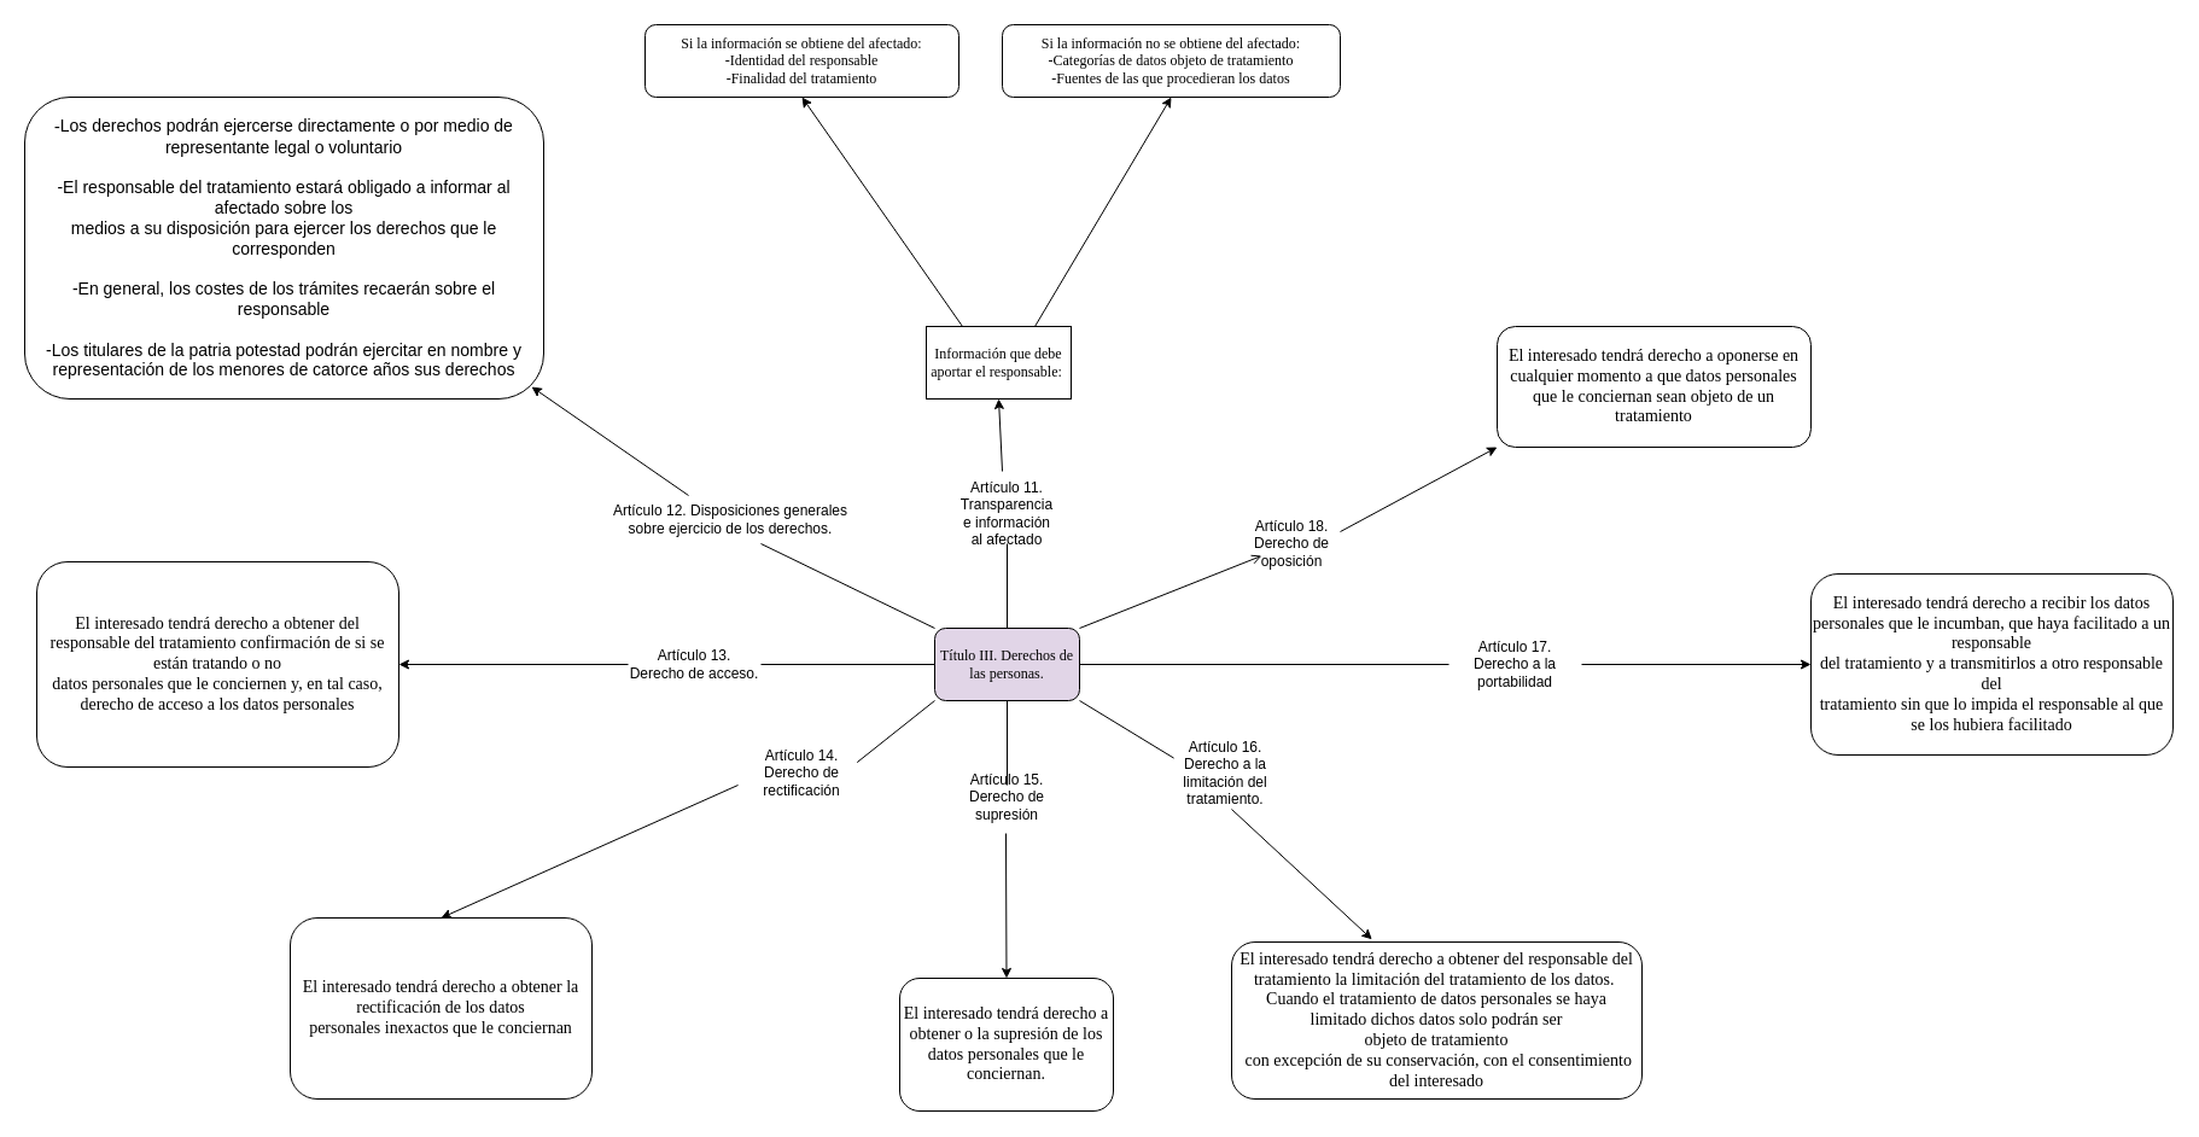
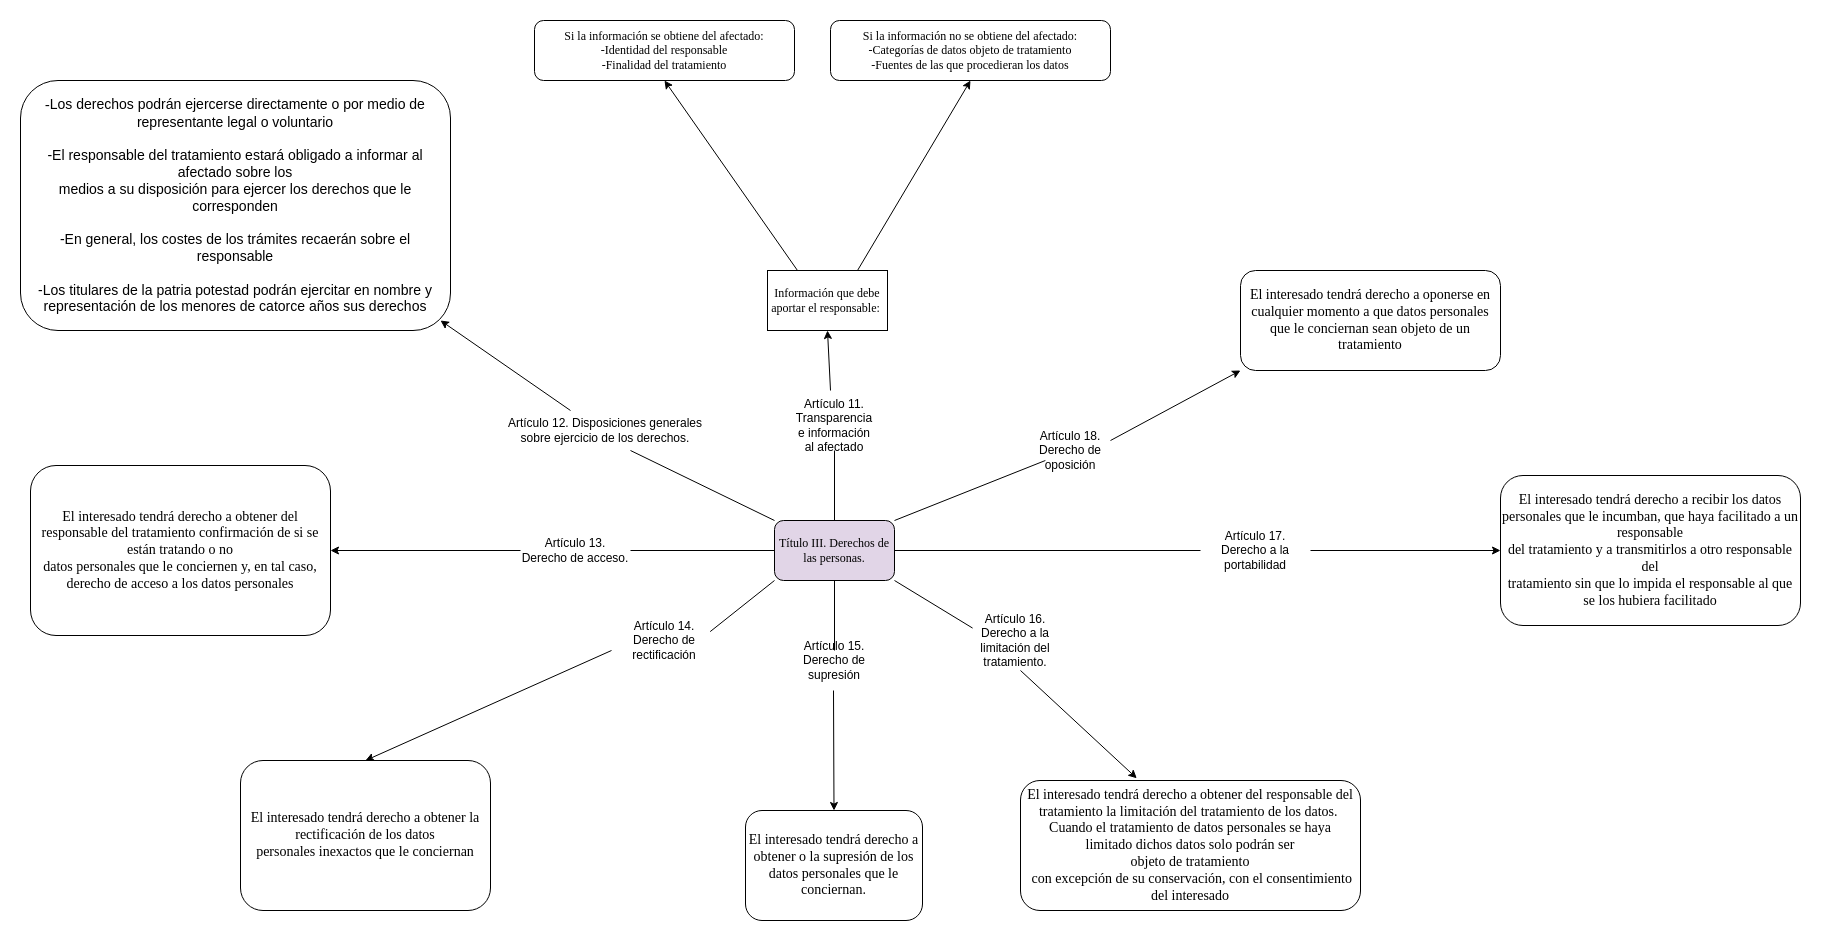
  <mxCell id="0" />
  <mxCell id="1" parent="0" />
  <mxCell id="2" value="&lt;font face=&quot;Verdana&quot;&gt;Título III. Derechos de las personas.&lt;/font&gt;" style="rounded=1;whiteSpace=wrap;html=1;fillColor=#e1d5e7;" vertex="1" parent="1"><mxGeometry x="774" y="520" width="120" height="60" as="geometry" /></mxCell>
  <mxCell id="3" value="&lt;font face=&quot;Verdana&quot;&gt;Información que debe aportar el responsable:&amp;nbsp;&lt;/font&gt;" style="whiteSpace=wrap;html=1;fillColor=#FFFFFF;rounded=0;" vertex="1" parent="1"><mxGeometry x="767" y="270" width="120" height="60" as="geometry" /></mxCell>
  <mxCell id="4" value="&lt;font style=&quot;font-size: 14px&quot;&gt;&lt;font face=&quot;Verdana&quot;&gt;-&lt;/font&gt;Los derechos&amp;nbsp;podrán ejercerse directamente o por medio de representante legal o voluntario&lt;br&gt;&lt;br&gt;-El responsable del tratamiento estará obligado a informar al afectado sobre los&lt;br&gt;medios a su disposición para ejercer los derechos que le corresponden&lt;br&gt;&lt;br&gt;-En general, los costes de los trámites recaerán sobre el responsable&lt;br&gt;&lt;br&gt;-Los titulares de la patria potestad podrán ejercitar en nombre y&lt;br&gt;representación de los menores de catorce años sus derechos&lt;/font&gt;" style="rounded=1;whiteSpace=wrap;html=1;fillColor=#FFFFFF;" vertex="1" parent="1"><mxGeometry x="20" y="80" width="430" height="250" as="geometry" /></mxCell>
  <mxCell id="5" value="&lt;font face=&quot;Verdana&quot; style=&quot;font-size: 14px&quot;&gt;El interesado tendrá derecho a obtener del responsable del tratamiento confirmación de si se están tratando o no&lt;br&gt;datos personales que le conciernen y, en tal caso, derecho de acceso a los datos personales&lt;/font&gt;" style="rounded=1;whiteSpace=wrap;html=1;fillColor=#FFFFFF;" vertex="1" parent="1"><mxGeometry x="30" y="465" width="300" height="170" as="geometry" /></mxCell>
  <mxCell id="6" value="&lt;font face=&quot;Verdana&quot; style=&quot;font-size: 14px&quot;&gt;El interesado tendrá derecho a obtener la rectificación de los datos&lt;br&gt;personales inexactos que le conciernan&lt;/font&gt;" style="rounded=1;whiteSpace=wrap;html=1;fillColor=#FFFFFF;" vertex="1" parent="1"><mxGeometry x="240" y="760" width="250" height="150" as="geometry" /></mxCell>
  <mxCell id="7" value="&lt;font face=&quot;Verdana&quot; style=&quot;font-size: 14px&quot;&gt;El interesado tendrá derecho a obtener&amp;nbsp;o la supresión de los&lt;br&gt;datos personales que le conciernan.&lt;/font&gt;" style="rounded=1;whiteSpace=wrap;html=1;fillColor=#FFFFFF;" vertex="1" parent="1"><mxGeometry x="745" y="810" width="177" height="110" as="geometry" /></mxCell>
  <mxCell id="8" value="&lt;font face=&quot;Verdana&quot; style=&quot;font-size: 14px&quot;&gt;&lt;font&gt;El interesado tendrá derecho a obtener del responsable del tratamiento la limitación del tratamiento de los datos.&amp;nbsp;&lt;br&gt;Cuando el tratamiento de datos personales se haya limitado&amp;nbsp;&lt;/font&gt;dichos datos solo podrán ser&lt;br&gt;objeto de tratamiento&lt;font&gt;&lt;br&gt;&amp;nbsp;con excepción de su conservación, con el consentimiento del interesado&lt;/font&gt;&lt;/font&gt;" style="rounded=1;whiteSpace=wrap;html=1;fillColor=#FFFFFF;" vertex="1" parent="1"><mxGeometry x="1020" y="780" width="340" height="130" as="geometry" /></mxCell>
  <mxCell id="9" value="&lt;font face=&quot;Verdana&quot; style=&quot;font-size: 14px&quot;&gt;El interesado tendrá derecho a recibir los datos personales que le incumban, que haya facilitado a un responsable&lt;br&gt;del tratamiento&amp;nbsp;y a transmitirlos a otro responsable del&lt;br&gt;tratamiento sin que lo impida el responsable al que se los hubiera facilitado&lt;/font&gt;" style="rounded=1;whiteSpace=wrap;html=1;fillColor=#FFFFFF;" vertex="1" parent="1"><mxGeometry x="1500" y="475" width="300" height="150" as="geometry" /></mxCell>
  <mxCell id="10" value="" style="endArrow=none;html=1;exitX=0.5;exitY=0;exitDx=0;exitDy=0;" edge="1" parent="1" source="2" target="11"><mxGeometry width="50" height="50" relative="1" as="geometry"><mxPoint x="830" y="610" as="sourcePoint" /><mxPoint x="720" y="600" as="targetPoint" /></mxGeometry></mxCell>
  <mxCell id="11" value="Artículo 11. Transparencia e información al afectado" style="text;html=1;strokeColor=none;fillColor=none;align=center;verticalAlign=middle;whiteSpace=wrap;rounded=0;" vertex="1" parent="1"><mxGeometry x="794" y="400" width="80" height="50" as="geometry" /></mxCell>
  <mxCell id="12" value="" style="endArrow=classic;html=1;entryX=0.5;entryY=1;entryDx=0;entryDy=0;" edge="1" parent="1" target="3"><mxGeometry width="50" height="50" relative="1" as="geometry"><mxPoint x="830" y="390" as="sourcePoint" /><mxPoint x="827" y="340" as="targetPoint" /></mxGeometry></mxCell>
  <mxCell id="13" value="" style="endArrow=none;html=1;exitX=0;exitY=0;exitDx=0;exitDy=0;entryX=0.619;entryY=1.5;entryDx=0;entryDy=0;entryPerimeter=0;" edge="1" parent="1" source="2" target="14"><mxGeometry width="50" height="50" relative="1" as="geometry"><mxPoint x="830" y="580" as="sourcePoint" /><mxPoint x="570" y="580" as="targetPoint" /></mxGeometry></mxCell>
  <mxCell id="14" value="Artículo 12. Disposiciones generales sobre ejercicio de los derechos." style="text;html=1;strokeColor=none;fillColor=none;align=center;verticalAlign=middle;whiteSpace=wrap;rounded=0;" vertex="1" parent="1"><mxGeometry x="500" y="420" width="210" height="20" as="geometry" /></mxCell>
  <mxCell id="15" value="" style="endArrow=classic;html=1;" edge="1" parent="1"><mxGeometry width="50" height="50" relative="1" as="geometry"><mxPoint x="570" y="410" as="sourcePoint" /><mxPoint x="440" y="320" as="targetPoint" /></mxGeometry></mxCell>
  <mxCell id="16" value="" style="endArrow=none;html=1;exitX=0;exitY=0.5;exitDx=0;exitDy=0;entryX=1;entryY=0.5;entryDx=0;entryDy=0;" edge="1" parent="1" source="2" target="17"><mxGeometry width="50" height="50" relative="1" as="geometry"><mxPoint x="830" y="530" as="sourcePoint" /><mxPoint x="680" y="560" as="targetPoint" /></mxGeometry></mxCell>
  <mxCell id="17" value="Artículo 13. Derecho de acceso." style="text;html=1;strokeColor=none;fillColor=none;align=center;verticalAlign=middle;whiteSpace=wrap;rounded=0;" vertex="1" parent="1"><mxGeometry x="520" y="540" width="110" height="20" as="geometry" /></mxCell>
  <mxCell id="18" value="" style="endArrow=classic;html=1;exitX=0;exitY=0.5;exitDx=0;exitDy=0;entryX=1;entryY=0.5;entryDx=0;entryDy=0;" edge="1" parent="1" source="17" target="5"><mxGeometry width="50" height="50" relative="1" as="geometry"><mxPoint x="689" y="650" as="sourcePoint" /><mxPoint x="450" y="540" as="targetPoint" /></mxGeometry></mxCell>
  <mxCell id="19" value="" style="endArrow=none;html=1;exitX=0;exitY=1;exitDx=0;exitDy=0;entryX=0.931;entryY=0.056;entryDx=0;entryDy=0;entryPerimeter=0;" edge="1" parent="1" source="2" target="20"><mxGeometry width="50" height="50" relative="1" as="geometry"><mxPoint x="870" y="610" as="sourcePoint" /><mxPoint x="710" y="620" as="targetPoint" /></mxGeometry></mxCell>
  <mxCell id="20" value="Artículo 14. Derecho de rectificación" style="text;html=1;strokeColor=none;fillColor=none;align=center;verticalAlign=middle;whiteSpace=wrap;rounded=0;" vertex="1" parent="1"><mxGeometry x="611" y="630" width="106" height="20" as="geometry" /></mxCell>
  <mxCell id="21" value="" style="endArrow=classic;html=1;exitX=0;exitY=1;exitDx=0;exitDy=0;entryX=0.5;entryY=0;entryDx=0;entryDy=0;" edge="1" parent="1" source="20" target="6"><mxGeometry width="50" height="50" relative="1" as="geometry"><mxPoint x="610" y="680" as="sourcePoint" /><mxPoint x="610" y="748" as="targetPoint" /></mxGeometry></mxCell>
  <mxCell id="22" value="" style="endArrow=none;html=1;exitX=1;exitY=0.5;exitDx=0;exitDy=0;" edge="1" parent="1" source="2" target="29"><mxGeometry width="50" height="50" relative="1" as="geometry"><mxPoint x="830" y="470" as="sourcePoint" /><mxPoint x="1240" y="550" as="targetPoint" /></mxGeometry></mxCell>
  <mxCell id="23" value="" style="endArrow=none;html=1;exitX=1;exitY=1;exitDx=0;exitDy=0;entryX=0.11;entryY=-0.121;entryDx=0;entryDy=0;entryPerimeter=0;" edge="1" parent="1" source="2" target="27"><mxGeometry width="50" height="50" relative="1" as="geometry"><mxPoint x="830" y="470" as="sourcePoint" /><mxPoint x="980" y="610" as="targetPoint" /></mxGeometry></mxCell>
  <mxCell id="24" value="" style="endArrow=none;html=1;exitX=0.5;exitY=1;exitDx=0;exitDy=0;" edge="1" parent="1" source="2" target="25"><mxGeometry width="50" height="50" relative="1" as="geometry"><mxPoint x="830" y="470" as="sourcePoint" /><mxPoint x="930" y="600" as="targetPoint" /></mxGeometry></mxCell>
  <mxCell id="25" value="Artículo 15. Derecho de supresión" style="text;html=1;strokeColor=none;fillColor=none;align=center;verticalAlign=middle;whiteSpace=wrap;rounded=0;" vertex="1" parent="1"><mxGeometry x="779" y="650" width="110" height="20" as="geometry" /></mxCell>
  <mxCell id="26" value="" style="endArrow=classic;html=1;entryX=0.5;entryY=0;entryDx=0;entryDy=0;" edge="1" parent="1" target="7"><mxGeometry width="50" height="50" relative="1" as="geometry"><mxPoint x="833" y="690" as="sourcePoint" /><mxPoint x="960" y="710" as="targetPoint" /></mxGeometry></mxCell>
  <mxCell id="27" value="Artículo 16. Derecho a la limitación del tratamiento." style="text;html=1;strokeColor=none;fillColor=none;align=center;verticalAlign=middle;whiteSpace=wrap;rounded=0;" vertex="1" parent="1"><mxGeometry x="960" y="630" width="110" height="20" as="geometry" /></mxCell>
  <mxCell id="28" value="" style="endArrow=classic;html=1;entryX=0.342;entryY=-0.017;entryDx=0;entryDy=0;entryPerimeter=0;" edge="1" parent="1" target="8"><mxGeometry width="50" height="50" relative="1" as="geometry"><mxPoint x="1020" y="670" as="sourcePoint" /><mxPoint x="880" y="350" as="targetPoint" /></mxGeometry></mxCell>
  <mxCell id="29" value="Artículo 17. Derecho a la portabilidad" style="text;html=1;strokeColor=none;fillColor=none;align=center;verticalAlign=middle;whiteSpace=wrap;rounded=0;" vertex="1" parent="1"><mxGeometry x="1200" y="540" width="110" height="20" as="geometry" /></mxCell>
  <mxCell id="30" value="" style="endArrow=classic;html=1;entryX=0;entryY=0.5;entryDx=0;entryDy=0;exitX=1;exitY=0.5;exitDx=0;exitDy=0;" edge="1" parent="1" source="29" target="9"><mxGeometry width="50" height="50" relative="1" as="geometry"><mxPoint x="1260" y="600" as="sourcePoint" /><mxPoint x="920" y="410" as="targetPoint" /></mxGeometry></mxCell>
- <mxCell id="31" value="" style="endArrow=open;html=1;exitX=1;exitY=0;exitDx=0;exitDy=0;" edge="1" parent="1" source="2" target="32"><mxGeometry width="50" height="50" relative="1" as="geometry"><mxPoint x="870" y="560" as="sourcePoint" /><mxPoint x="1350" y="528" as="targetPoint" /></mxGeometry></mxCell>
+ <mxCell id="31" value="" style="endArrow=none;html=1;exitX=1;exitY=0;exitDx=0;exitDy=0;" edge="1" parent="1" source="2" target="32"><mxGeometry width="50" height="50" relative="1" as="geometry"><mxPoint x="870" y="560" as="sourcePoint" /><mxPoint x="1350" y="528" as="targetPoint" /></mxGeometry></mxCell>
  <mxCell id="32" value="Artículo 18. Derecho de oposición" style="text;html=1;strokeColor=none;fillColor=none;align=center;verticalAlign=middle;whiteSpace=wrap;rounded=0;" vertex="1" parent="1"><mxGeometry x="1020" y="440" width="100" height="20" as="geometry" /></mxCell>
  <mxCell id="33" value="&lt;font face=&quot;Verdana&quot; style=&quot;font-size: 14px&quot;&gt;El interesado tendrá derecho a oponerse en cualquier momento&amp;nbsp;a que datos personales que le conciernan sean objeto de un tratamiento&lt;/font&gt;" style="rounded=1;whiteSpace=wrap;html=1;fillColor=#FFFFFF;" vertex="1" parent="1"><mxGeometry x="1240" y="270" width="260" height="100" as="geometry" /></mxCell>
  <mxCell id="34" value="" style="endArrow=classic;html=1;entryX=0;entryY=1;entryDx=0;entryDy=0;" edge="1" parent="1" target="33"><mxGeometry width="50" height="50" relative="1" as="geometry"><mxPoint x="1110" y="440" as="sourcePoint" /><mxPoint x="1220" y="380" as="targetPoint" /></mxGeometry></mxCell>
  <mxCell id="35" value="" style="endArrow=classic;html=1;exitX=0.25;exitY=0;exitDx=0;exitDy=0;entryX=0.5;entryY=1;entryDx=0;entryDy=0;" edge="1" parent="1" source="3" target="37"><mxGeometry width="50" height="50" relative="1" as="geometry"><mxPoint x="900" y="850" as="sourcePoint" /><mxPoint x="320" y="820" as="targetPoint" /></mxGeometry></mxCell>
  <mxCell id="36" value="" style="endArrow=classic;html=1;exitX=0.75;exitY=0;exitDx=0;exitDy=0;entryX=0.5;entryY=1;entryDx=0;entryDy=0;" edge="1" parent="1" source="3" target="38"><mxGeometry width="50" height="50" relative="1" as="geometry"><mxPoint x="900" y="850" as="sourcePoint" /><mxPoint x="480" y="820" as="targetPoint" /></mxGeometry></mxCell>
  <mxCell id="37" value="&lt;font face=&quot;Verdana&quot;&gt;Si la información se obtiene del afectado:&lt;br&gt;-Identidad del responsable&lt;br&gt;-Finalidad del tratamiento&lt;br&gt;&lt;/font&gt;" style="rounded=1;whiteSpace=wrap;html=1;fillColor=#FFFFFF;" vertex="1" parent="1"><mxGeometry x="534" y="20" width="260" height="60" as="geometry" /></mxCell>
  <mxCell id="38" value="&lt;font face=&quot;Verdana&quot;&gt;Si la información no se obtiene del afectado:&lt;br&gt;-Categorías de datos objeto de tratamiento&lt;br&gt;-Fuentes de las que procedieran los datos&lt;/font&gt;" style="rounded=1;whiteSpace=wrap;html=1;fillColor=#FFFFFF;" vertex="1" parent="1"><mxGeometry x="830" y="20" width="280" height="60" as="geometry" /></mxCell>
